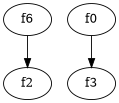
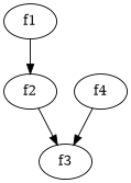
  digraph {
-   n1 [label=f6]
+   n1 [label=f1]
    n2 [label=f2]
    n3 [label=f3]
-   n4 [label=f0]
+   n4 [label=f4]
    n1 -> n2
+   n2 -> n3
    n4 -> n3
  }
